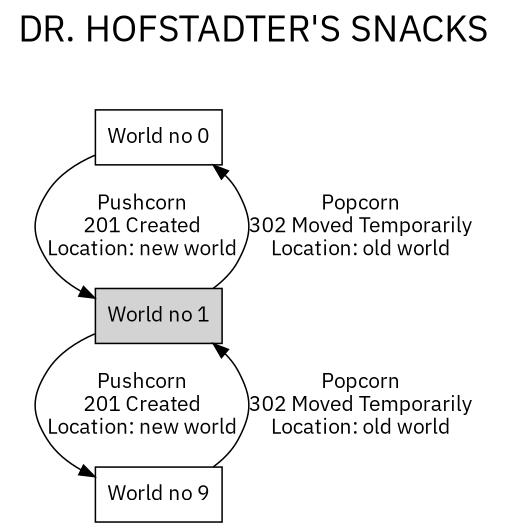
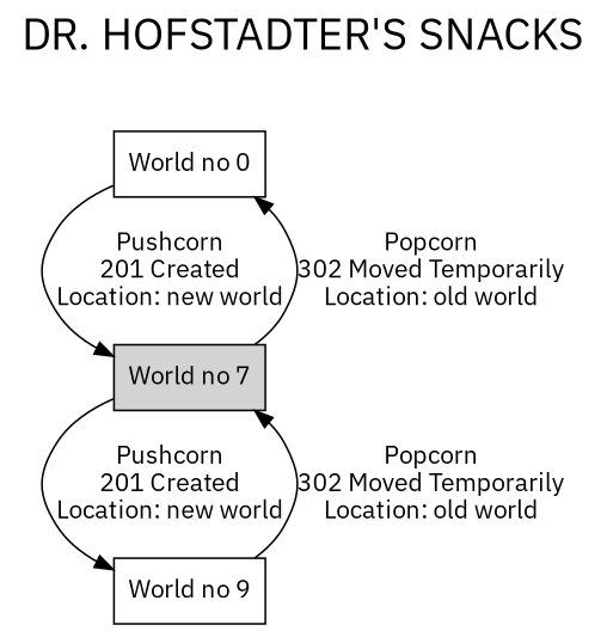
  digraph {
    fontname="IBM Plex Sans"
    fontsize=24
    label="DR. HOFSTADTER'S SNACKS"
    labelloc=t
    node [fontname="IBM Plex Sans" shape=box]
    edge [fontname="IBM Plex Sans"]
    n1 [label="World no 0"]
-   n2 [bgcolor=black label="World no 1" style=filled]
+   n2 [bgcolor=black label="World no 7" style=filled]
    n3 [label="World no 9"]
    n1 -> n2 [label="Pushcorn\n201 Created\nLocation: new world"]
    n2 -> n1 [label="Popcorn\n302 Moved Temporarily\nLocation: old world"]
    n2 -> n3 [label="Pushcorn\n201 Created\nLocation: new world"]
    n3 -> n2 [label="Popcorn\n302 Moved Temporarily\nLocation: old world"]
  }
